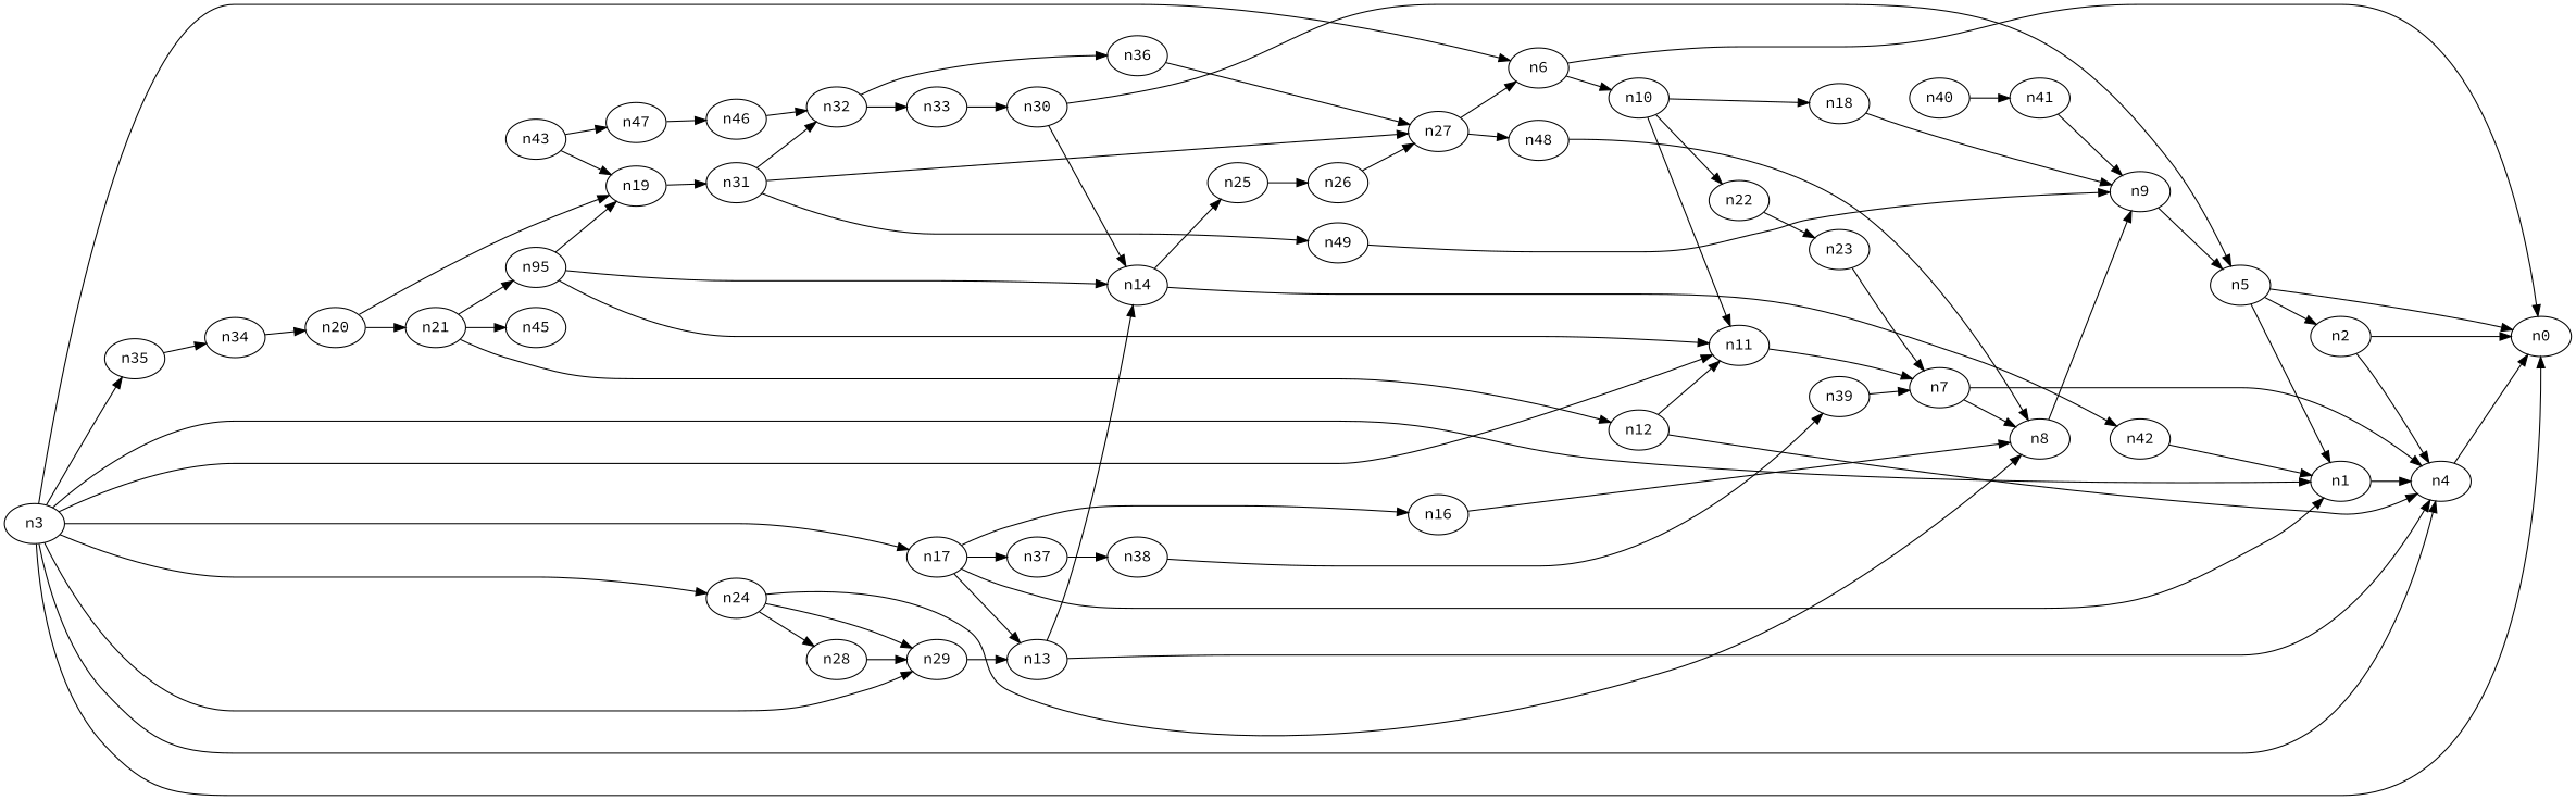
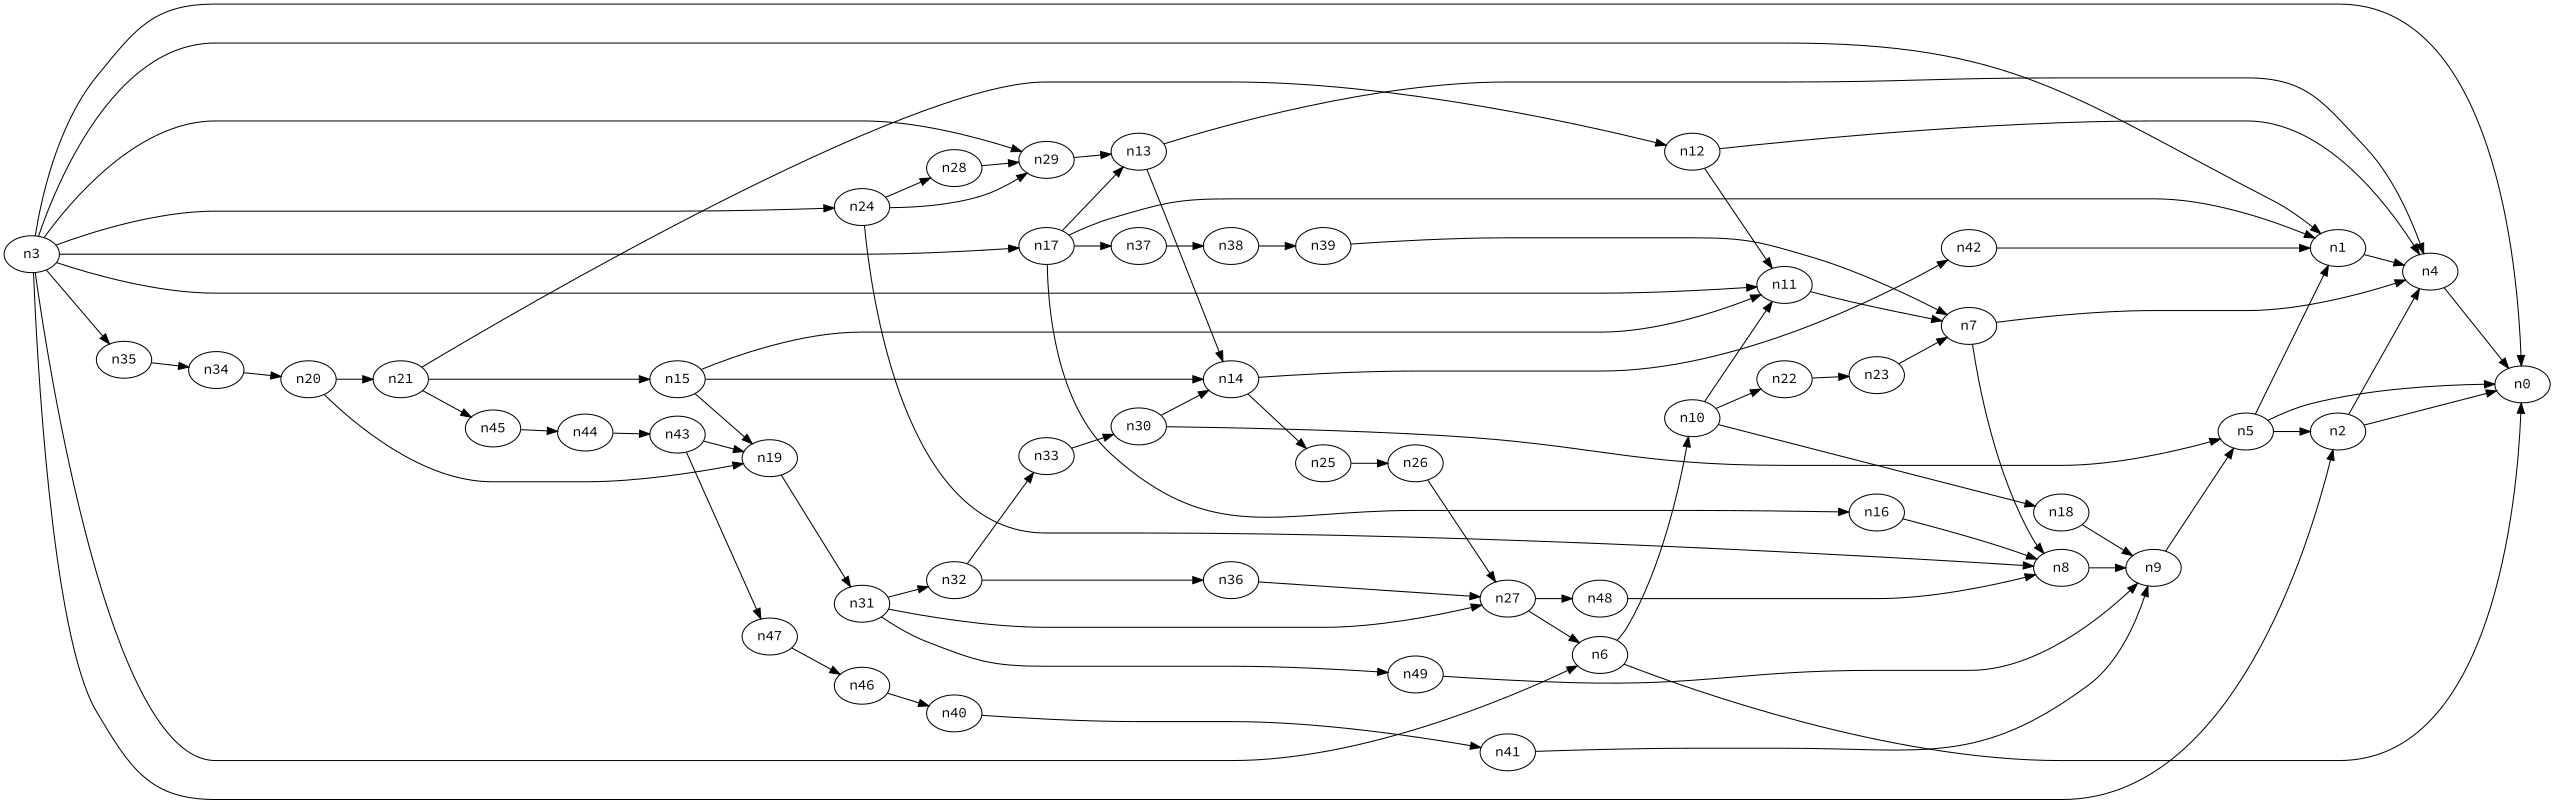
  digraph {
    fontname="Source Code Pro"
    rankdir=LR
    node [fontname="Source Code Pro"]
    edge [fontname="Source Code Pro"]
    n1
    n4
    n0
    n2
    n3
    n6
    n11
    n17
    n24
    n29
    n35
    n10
    n7
    n13
    n16
    n37
    n8
    n28
    n34
    n18
    n22
    n14
    n38
    n9
    n20
    n5
    n23
    n12
    n25
    n42
    n26
    n27
-   n15 [label=n95]
+   n15
    n19
    n31
    n32
    n49
    n39
    n48
    n33
    n36
    n21
    n45
+   n44
    n43
    n30
    n40
    n41
    n47
    n46
    n1 -> n4
    n4 -> n0
    n2 -> n4
    n2 -> n0
    n3 -> n1
    n3 -> n0
-   n3 -> n4
+   n3 -> n2
    n3 -> n6
    n3 -> n11
    n3 -> n17
    n3 -> n24
    n3 -> n29
    n3 -> n35
    n6 -> n0
    n6 -> n10
    n11 -> n7
    n17 -> n1
    n17 -> n13
    n17 -> n16
    n17 -> n37
    n24 -> n29
    n24 -> n8
    n24 -> n28
    n29 -> n13
    n35 -> n34
    n10 -> n11
    n10 -> n18
    n10 -> n22
    n7 -> n4
    n7 -> n8
    n13 -> n4
    n13 -> n14
    n16 -> n8
    n37 -> n38
    n8 -> n9
    n28 -> n29
    n34 -> n20
    n18 -> n9
    n22 -> n23
    n14 -> n25
    n14 -> n42
    n38 -> n39
    n9 -> n5
    n20 -> n19
    n20 -> n21
    n5 -> n1
    n5 -> n0
    n5 -> n2
    n23 -> n7
    n12 -> n4
    n12 -> n11
    n25 -> n26
    n42 -> n1
    n26 -> n27
    n27 -> n6
    n27 -> n48
    n15 -> n11
    n15 -> n14
    n15 -> n19
    n19 -> n31
    n31 -> n27
    n31 -> n32
    n31 -> n49
    n32 -> n33
    n32 -> n36
    n49 -> n9
    n39 -> n7
    n48 -> n8
    n33 -> n30
    n36 -> n27
    n21 -> n12
    n21 -> n15
    n21 -> n45
+   n45 -> n44
+   n44 -> n43
    n43 -> n19
    n43 -> n47
    n30 -> n14
    n30 -> n5
    n40 -> n41
    n41 -> n9
    n47 -> n46
-   n46 -> n32
+   n46 -> n40
  }
